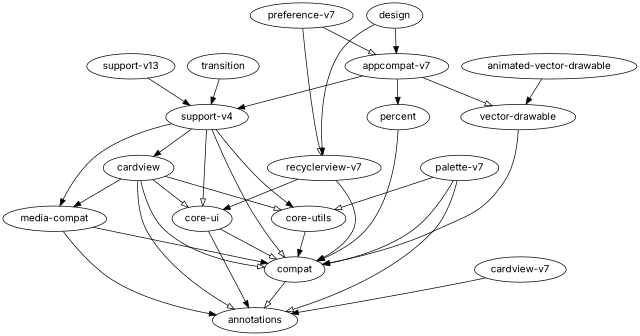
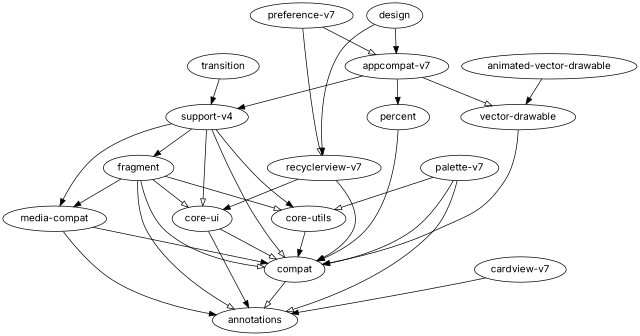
  digraph {
    fontname=Inter
    rankdir=TB
    node [fontname=Inter]
    edge [arrowhead=normal fontname=Inter]
    compat
    annotations
    "media-compat"
    "core-utils"
    "core-ui"
-   fragment [label=cardview]
+   fragment
    "support-v4"
    "vector-drawable"
    "animated-vector-drawable"
    "appcompat-v7"
    percent
    "recyclerview-v7"
    design
-   "support-v13"
    "preference-v7"
    "palette-v7"
    "cardview-v7"
    transition
    compat -> annotations [arrowhead=onormal]
    "media-compat" -> compat
    "media-compat" -> annotations
    "core-utils" -> compat
    "core-ui" -> compat [arrowhead=onormal]
    "core-ui" -> annotations
    fragment -> compat [arrowhead=onormal]
    fragment -> annotations [arrowhead=onormal]
    fragment -> "media-compat"
    fragment -> "core-utils" [arrowhead=onormal]
    fragment -> "core-ui" [arrowhead=onormal]
    "support-v4" -> compat [arrowhead=onormal]
    "support-v4" -> "media-compat"
    "support-v4" -> "core-utils"
    "support-v4" -> "core-ui" [arrowhead=onormal]
    "support-v4" -> fragment
    "vector-drawable" -> compat
    "animated-vector-drawable" -> "vector-drawable"
    "appcompat-v7" -> "support-v4"
    "appcompat-v7" -> "vector-drawable" [arrowhead=onormal]
    "appcompat-v7" -> percent
    percent -> compat
    "recyclerview-v7" -> compat
    "recyclerview-v7" -> "core-ui"
    design -> "appcompat-v7"
    design -> "recyclerview-v7"
-   "support-v13" -> "support-v4"
    "preference-v7" -> "appcompat-v7" [arrowhead=onormal]
    "preference-v7" -> "recyclerview-v7" [arrowhead=onormal]
    "palette-v7" -> compat [arrowhead=onormal]
    "palette-v7" -> annotations [arrowhead=onormal]
    "palette-v7" -> "core-utils" [arrowhead=onormal]
    "cardview-v7" -> annotations
    transition -> "support-v4"
  }
